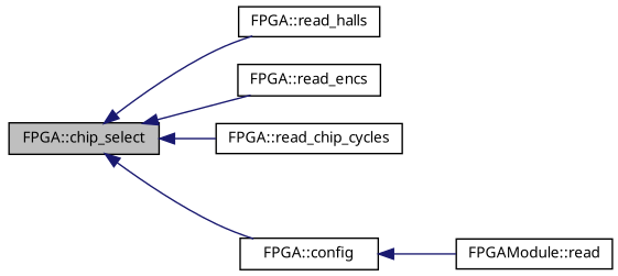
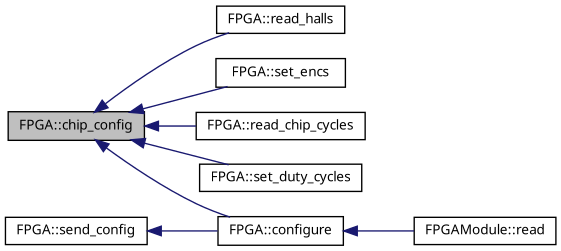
  digraph {
    fontname="Noto Sans"
    rankdir=LR
    node [color=black fillcolor=white fontname="Noto Sans" fontsize=10 shape=record style=filled]
    edge [color=midnightblue dir=back fontname="Noto Sans" fontsize=10 labelfontname=Helvetica labelfontsize=10 style=solid]
-   n1 [fillcolor=grey75 fontcolor=black height=0.2 label="FPGA::chip_select" width=0.4]
+   n1 [fillcolor=grey75 fontcolor=black height=0.2 label="FPGA::chip_config" width=0.4]
    n2 [height=0.2 label="FPGA::read_halls" width=0.4]
-   n3 [height=0.2 label="FPGA::read_encs" width=0.4]
+   n3 [height=0.2 label="FPGA::set_encs" width=0.4]
    n4 [height=0.2 label="FPGA::read_chip_cycles" width=0.4]
-   n6 [height=0.2 label="FPGA::config" width=0.4]
+   n5 [height=0.2 label="FPGA::set_duty_cycles" width=0.4]
+   n6 [height=0.2 label="FPGA::configure" width=0.4]
+   n7 [height=0.2 label="FPGA::send_config" width=0.4]
    n8 [height=0.2 label="FPGAModule::read" width=0.4]
    n1 -> n2
    n1 -> n3
    n1 -> n4
+   n1 -> n5
    n1 -> n6
    n6 -> n8
+   n7 -> n6
  }
